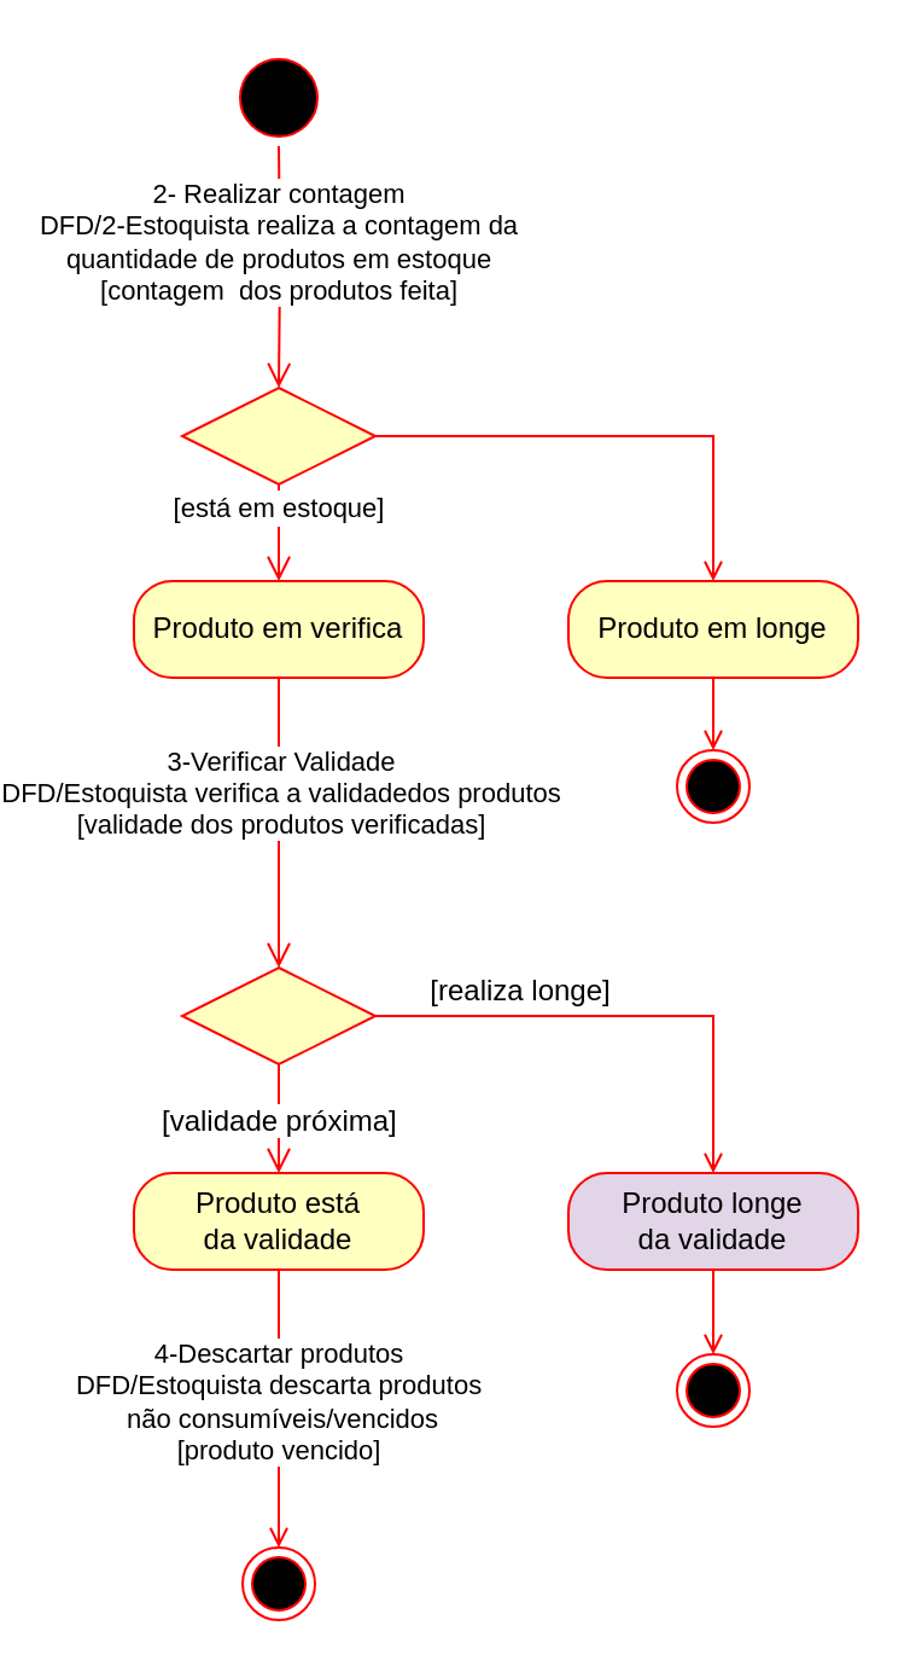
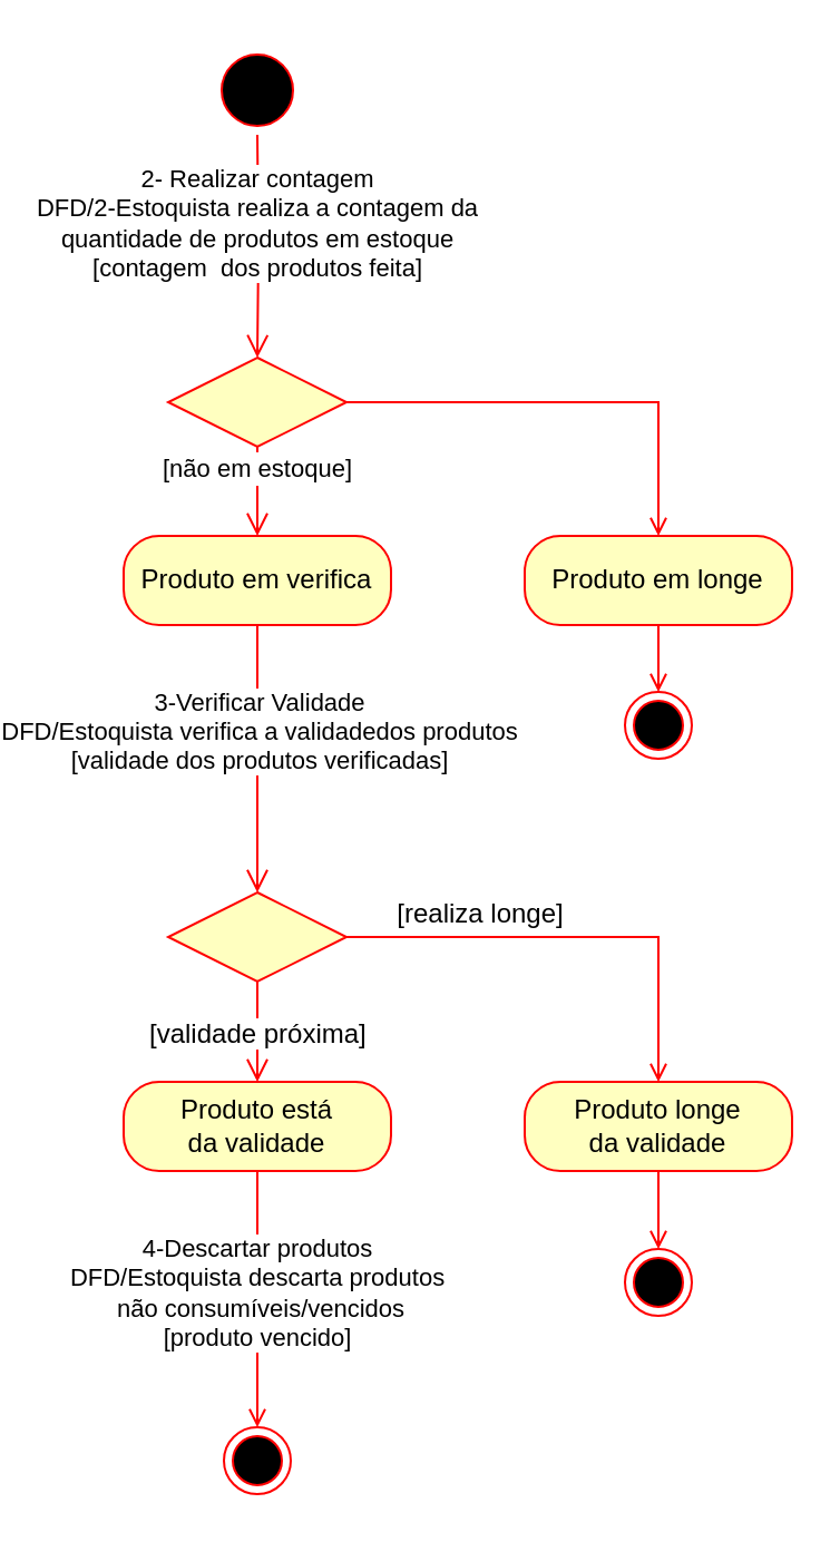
  <mxCell id="0" />
  <mxCell id="1" parent="0" />
  <mxCell id="2" value="" style="ellipse;html=1;shape=endState;fillColor=#000000;strokeColor=#ff0000;" parent="1" vertex="1"><mxGeometry x="65" y="640" width="30" height="30" as="geometry" /></mxCell>
  <mxCell id="3" value="" style="ellipse;html=1;shape=startState;fillColor=#000000;strokeColor=#ff0000;" parent="1" vertex="1"><mxGeometry x="60" y="20" width="40" height="40" as="geometry" /></mxCell>
  <mxCell id="4" value="" style="edgeStyle=orthogonalEdgeStyle;html=1;verticalAlign=bottom;endArrow=open;endSize=8;strokeColor=#ff0000;entryX=0.5;entryY=0;entryDx=0;entryDy=0;exitX=0.5;exitY=1;exitDx=0;exitDy=0;" parent="1" source="16" target="18" edge="1"><mxGeometry x="-0.588" relative="1" as="geometry"><mxPoint x="80" y="240" as="targetPoint" /><mxPoint x="80" y="160" as="sourcePoint" /><Array as="points" /><mxPoint as="offset" /></mxGeometry></mxCell>
  <mxCell id="5" value="" style="edgeStyle=orthogonalEdgeStyle;rounded=0;orthogonalLoop=1;jettySize=auto;html=1;exitX=1;exitY=0.5;exitDx=0;exitDy=0;endArrow=open;endFill=0;strokeColor=#FF0000;entryX=0.5;entryY=0;entryDx=0;entryDy=0;" parent="1" source="6" target="11" edge="1"><mxGeometry x="0.529" y="-20" relative="1" as="geometry"><mxPoint x="380" y="490" as="targetPoint" /><mxPoint x="20" y="20" as="offset" /></mxGeometry></mxCell>
  <mxCell id="6" value="" style="rhombus;whiteSpace=wrap;html=1;fillColor=#ffffc0;strokeColor=#ff0000;" parent="1" vertex="1"><mxGeometry x="40" y="400" width="80" height="40" as="geometry" /></mxCell>
  <mxCell id="7" value="&lt;font style=&quot;font-size: 12px&quot;&gt;[validade próxima]&lt;/font&gt;" style="edgeStyle=orthogonalEdgeStyle;html=1;align=left;verticalAlign=top;endArrow=open;endSize=8;strokeColor=#ff0000;entryX=0.5;entryY=0;entryDx=0;entryDy=0;" parent="1" source="6" target="9" edge="1"><mxGeometry x="-0.556" y="-50" relative="1" as="geometry"><mxPoint x="80" y="500" as="targetPoint" /><mxPoint as="offset" /></mxGeometry></mxCell>
  <mxCell id="8" value="4-Descartar produtos&lt;br&gt;DFD/Estoquista descarta produtos&lt;br&gt;&amp;nbsp;não consumíveis/vencidos&lt;br&gt;[produto vencido]" style="edgeStyle=orthogonalEdgeStyle;rounded=0;orthogonalLoop=1;jettySize=auto;html=1;exitX=0.5;exitY=1;exitDx=0;exitDy=0;fillColor=#ffe6cc;strokeColor=#FF0000;endArrow=open;endFill=0;" parent="1" source="9" edge="1"><mxGeometry x="-0.043" relative="1" as="geometry"><mxPoint x="80" y="640" as="targetPoint" /><mxPoint as="offset" /></mxGeometry></mxCell>
  <mxCell id="9" value="Produto está&lt;br&gt;da validade" style="rounded=1;whiteSpace=wrap;html=1;arcSize=40;fontColor=#000000;fillColor=#ffffc0;strokeColor=#ff0000;" parent="1" vertex="1"><mxGeometry x="20" y="485" width="120" height="40" as="geometry" /></mxCell>
  <mxCell id="10" style="edgeStyle=orthogonalEdgeStyle;rounded=0;orthogonalLoop=1;jettySize=auto;html=1;exitX=0.5;exitY=1;exitDx=0;exitDy=0;endArrow=open;endFill=0;strokeColor=#FF0000;" parent="1" source="11" target="12" edge="1"><mxGeometry relative="1" as="geometry" /></mxCell>
- <mxCell id="11" value="Produto longe&lt;br&gt;da validade" style="rounded=1;whiteSpace=wrap;html=1;arcSize=40;fontColor=#000000;fillColor=#e1d5e7;strokeColor=#ff0000;" parent="1" vertex="1"><mxGeometry x="200" y="485" width="120" height="40" as="geometry" /></mxCell>
+ <mxCell id="11" value="Produto longe&lt;br&gt;da validade" style="rounded=1;whiteSpace=wrap;html=1;arcSize=40;fontColor=#000000;fillColor=#ffffc0;strokeColor=#ff0000;" parent="1" vertex="1"><mxGeometry x="200" y="485" width="120" height="40" as="geometry" /></mxCell>
  <mxCell id="12" value="" style="ellipse;html=1;shape=endState;fillColor=#000000;strokeColor=#ff0000;" parent="1" vertex="1"><mxGeometry x="245" y="560" width="30" height="30" as="geometry" /></mxCell>
  <mxCell id="13" value="[realiza longe]" style="text;html=1;align=center;verticalAlign=middle;resizable=0;points=[];autosize=1;" parent="1" vertex="1"><mxGeometry x="130" y="400" width="100" height="20" as="geometry" /></mxCell>
  <mxCell id="14" style="edgeStyle=orthogonalEdgeStyle;rounded=0;orthogonalLoop=1;jettySize=auto;html=1;entryX=0.5;entryY=0;entryDx=0;entryDy=0;strokeColor=#FF0000;endArrow=open;endFill=0;" parent="1" source="15" target="22" edge="1"><mxGeometry relative="1" as="geometry" /></mxCell>
  <mxCell id="15" value="Produto em longe" style="rounded=1;whiteSpace=wrap;html=1;arcSize=40;fontColor=#000000;fillColor=#ffffc0;strokeColor=#ff0000;" parent="1" vertex="1"><mxGeometry x="200" y="240" width="120" height="40" as="geometry" /></mxCell>
  <mxCell id="16" value="" style="rhombus;whiteSpace=wrap;html=1;fillColor=#ffffc0;strokeColor=#ff0000;" parent="1" vertex="1"><mxGeometry x="40" y="160" width="80" height="40" as="geometry" /></mxCell>
  <mxCell id="17" value="2- Realizar contagem&lt;br&gt;DFD/2-Estoquista realiza a contagem da&lt;br&gt;quantidade de produtos em estoque&lt;br&gt;[contagem&amp;nbsp; dos produtos feita]" style="edgeStyle=orthogonalEdgeStyle;html=1;verticalAlign=bottom;endArrow=open;endSize=8;strokeColor=#ff0000;entryX=0.5;entryY=0;entryDx=0;entryDy=0;exitX=0.5;exitY=1;exitDx=0;exitDy=0;" parent="1" target="16" edge="1"><mxGeometry x="0.4" relative="1" as="geometry"><mxPoint x="80" y="400" as="targetPoint" /><mxPoint x="80" y="60" as="sourcePoint" /><Array as="points" /><mxPoint as="offset" /></mxGeometry></mxCell>
  <mxCell id="18" value="Produto em verifica" style="rounded=1;whiteSpace=wrap;html=1;arcSize=40;fontColor=#000000;fillColor=#ffffc0;strokeColor=#ff0000;" parent="1" vertex="1"><mxGeometry x="20" y="240" width="120" height="40" as="geometry" /></mxCell>
  <mxCell id="19" value="" style="edgeStyle=orthogonalEdgeStyle;rounded=0;orthogonalLoop=1;jettySize=auto;html=1;exitX=1;exitY=0.5;exitDx=0;exitDy=0;endArrow=open;endFill=0;strokeColor=#FF0000;entryX=0.5;entryY=0;entryDx=0;entryDy=0;" parent="1" source="16" target="15" edge="1"><mxGeometry x="0.405" y="-50" relative="1" as="geometry"><mxPoint x="380" y="260" as="targetPoint" /><mxPoint x="50" y="50" as="offset" /><mxPoint x="120" y="180" as="sourcePoint" /></mxGeometry></mxCell>
  <mxCell id="20" value="" style="edgeStyle=orthogonalEdgeStyle;html=1;verticalAlign=bottom;endArrow=open;endSize=8;strokeColor=#ff0000;entryX=0.5;entryY=0;entryDx=0;entryDy=0;exitX=0.5;exitY=1;exitDx=0;exitDy=0;" parent="1" source="18" target="6" edge="1"><mxGeometry x="-0.588" relative="1" as="geometry"><mxPoint x="90" y="260" as="targetPoint" /><mxPoint x="90" y="210" as="sourcePoint" /><Array as="points" /><mxPoint as="offset" /></mxGeometry></mxCell>
  <mxCell id="21" value="3-Verificar Validade&lt;br&gt;DFD/Estoquista verifica a validadedos produtos&lt;br&gt;[validade dos produtos verificadas]" style="edgeLabel;html=1;align=center;verticalAlign=middle;resizable=0;points=[];" parent="20" vertex="1" connectable="0"><mxGeometry x="-0.213" relative="1" as="geometry"><mxPoint as="offset" /></mxGeometry></mxCell>
  <mxCell id="22" value="" style="ellipse;html=1;shape=endState;fillColor=#000000;strokeColor=#ff0000;" parent="1" vertex="1"><mxGeometry x="245" y="310" width="30" height="30" as="geometry" /></mxCell>
- <mxCell id="23" value="&lt;span style=&quot;font-size: 11px ; text-align: left&quot;&gt;[está em estoque]&lt;/span&gt;" style="text;html=1;align=center;verticalAlign=middle;resizable=0;points=[];autosize=1;labelBackgroundColor=#ffffff;" parent="1" vertex="1"><mxGeometry x="30" y="200" width="100" height="20" as="geometry" /></mxCell>
+ <mxCell id="23" value="&lt;span style=&quot;font-size: 11px ; text-align: left&quot;&gt;[não em estoque]&lt;/span&gt;" style="text;html=1;align=center;verticalAlign=middle;resizable=0;points=[];autosize=1;labelBackgroundColor=#ffffff;" parent="1" vertex="1"><mxGeometry x="30" y="200" width="100" height="20" as="geometry" /></mxCell>
